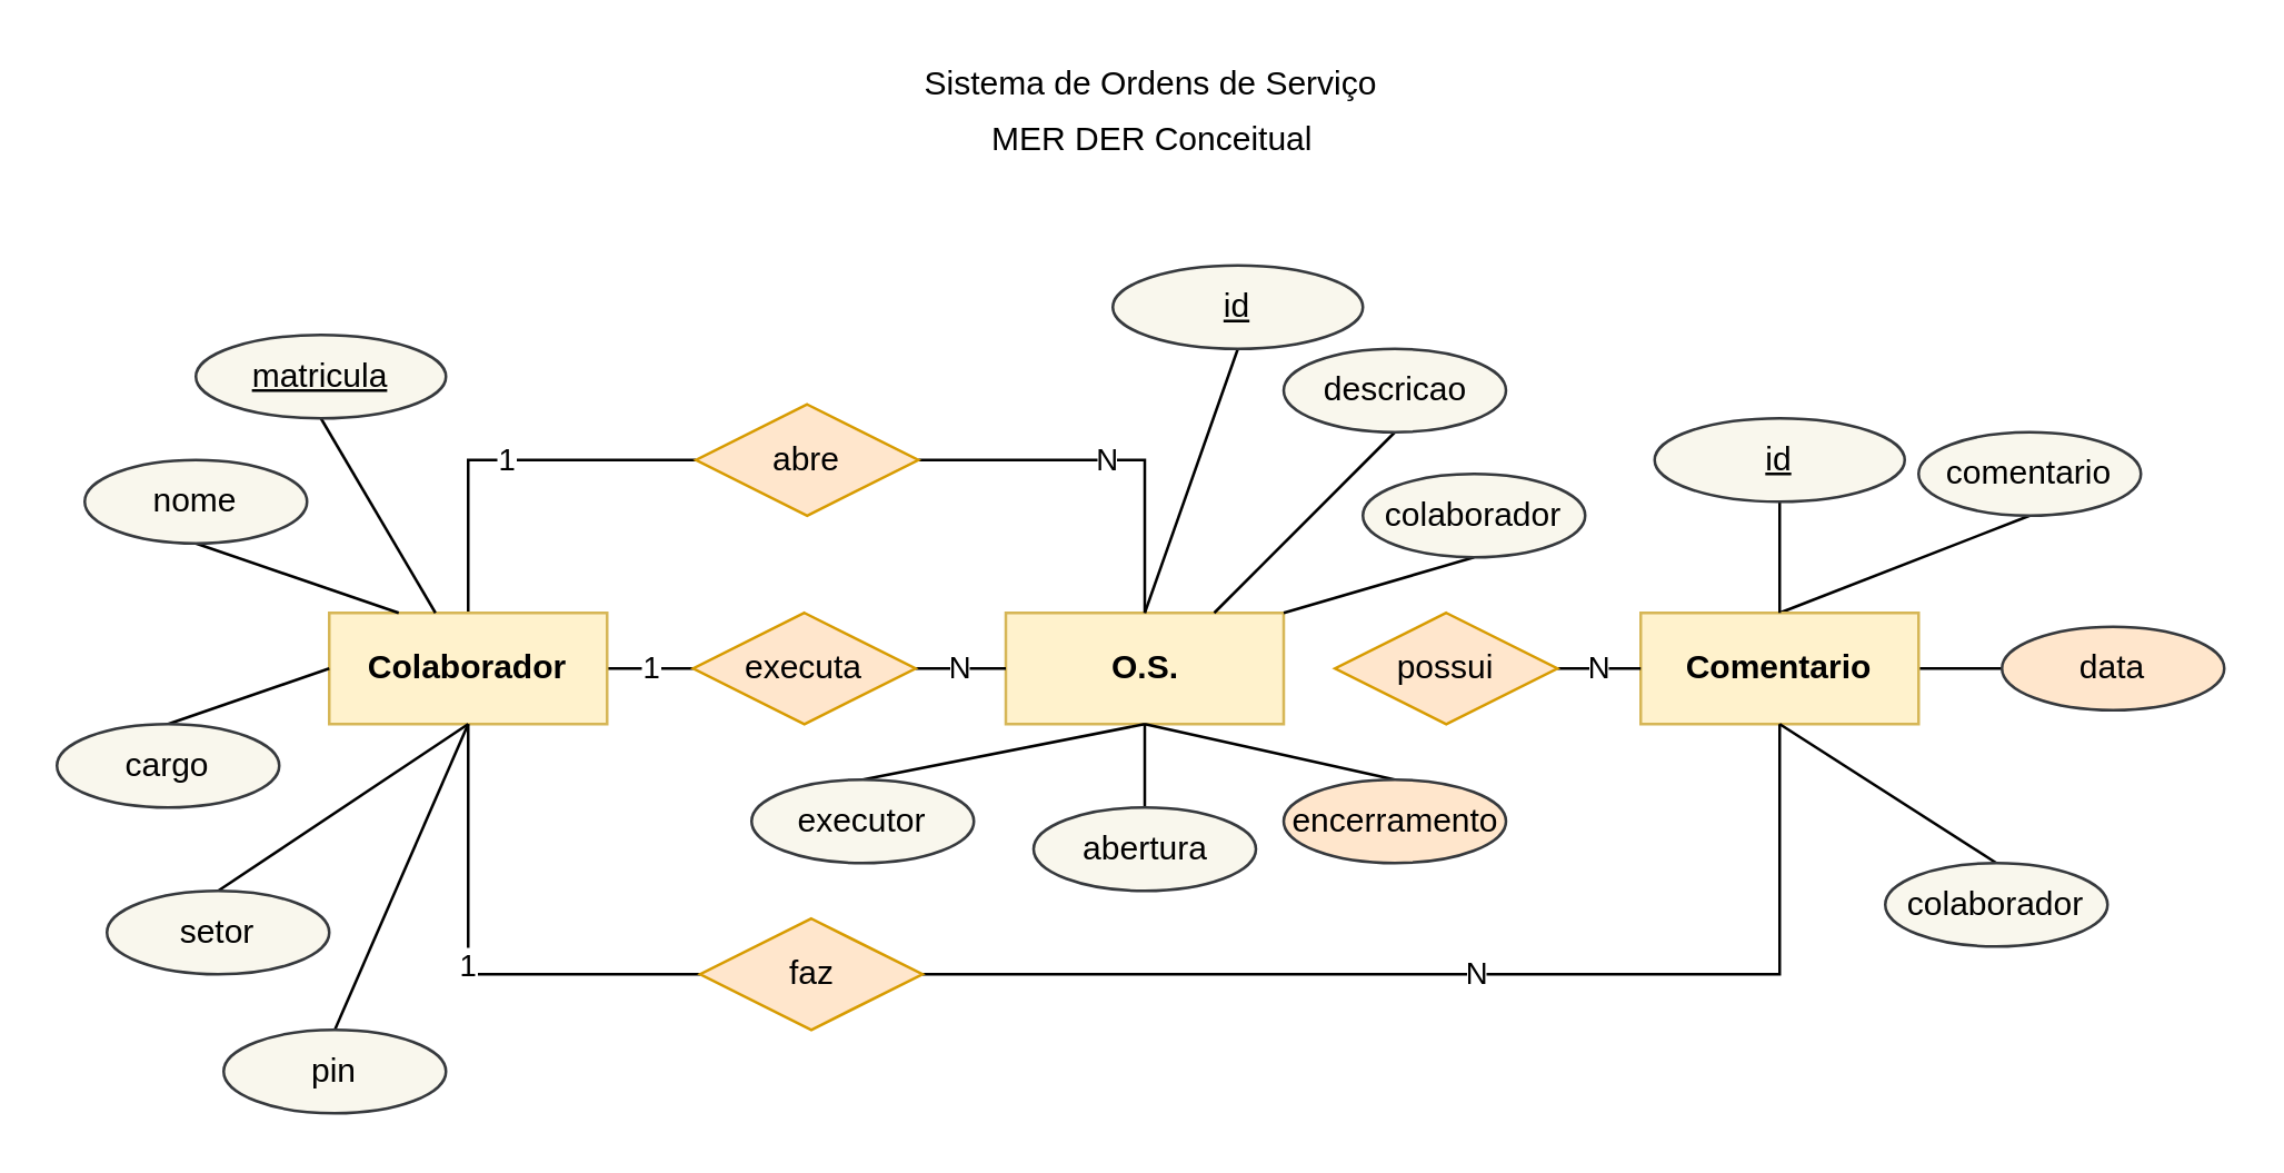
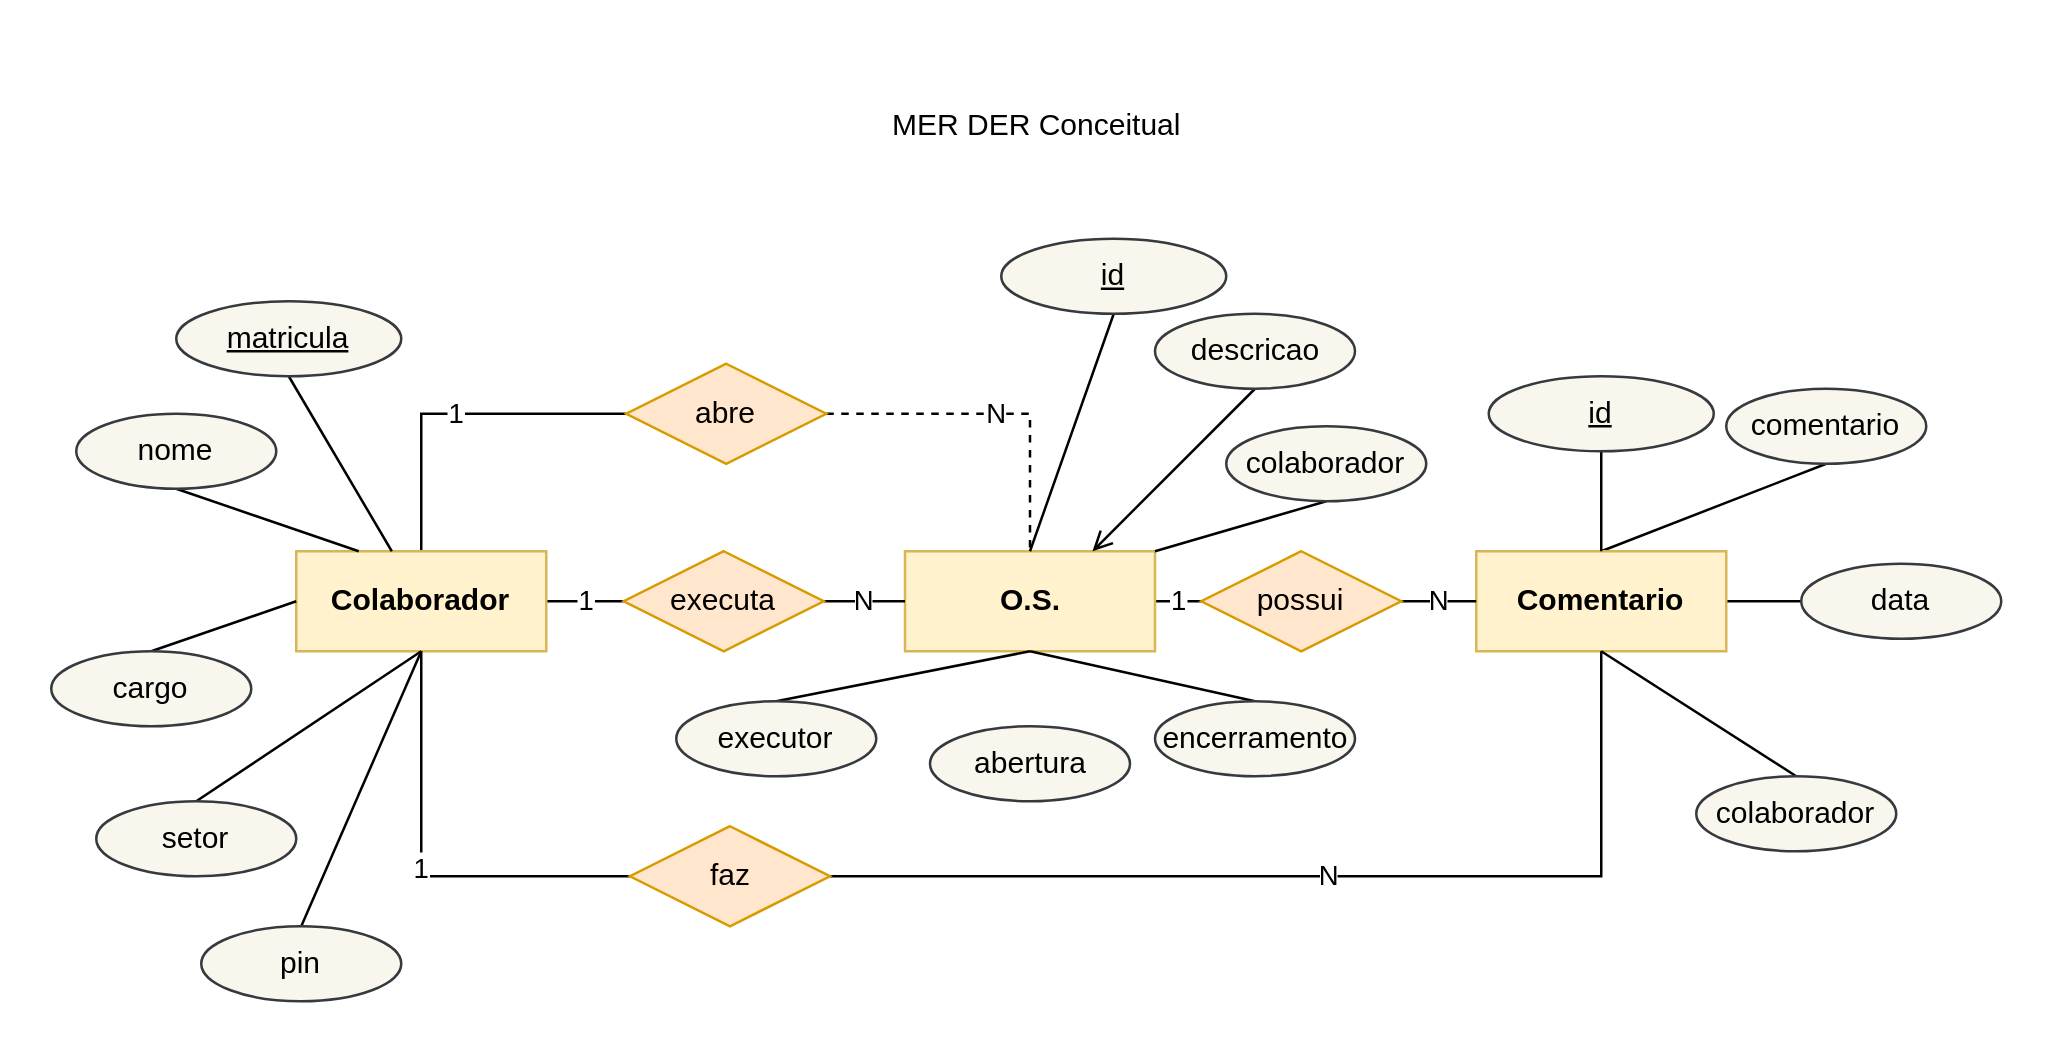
  <mxCell id="0" />
  <mxCell id="1" parent="0" />
  <mxCell id="2" value="1" style="edgeStyle=orthogonalEdgeStyle;rounded=0;orthogonalLoop=1;jettySize=auto;html=1;exitX=0.5;exitY=0;exitDx=0;exitDy=0;entryX=0;entryY=0.5;entryDx=0;entryDy=0;endArrow=none;endFill=0;" edge="1" parent="1" source="4" target="40"><mxGeometry relative="1" as="geometry" /></mxCell>
  <mxCell id="3" value="1" style="edgeStyle=orthogonalEdgeStyle;rounded=0;orthogonalLoop=1;jettySize=auto;html=1;exitX=1;exitY=0.5;exitDx=0;exitDy=0;entryX=0;entryY=0.5;entryDx=0;entryDy=0;endArrow=none;endFill=0;" edge="1" parent="1" source="4" target="42"><mxGeometry relative="1" as="geometry" /></mxCell>
  <mxCell id="4" value="Colaborador" style="whiteSpace=wrap;html=1;align=center;fillColor=#fff2cc;strokeColor=#d6b656;fontStyle=1" vertex="1" parent="1"><mxGeometry x="118" y="220" width="100" height="40" as="geometry" /></mxCell>
+ <mxCell id="5" value="1" style="edgeStyle=orthogonalEdgeStyle;rounded=0;orthogonalLoop=1;jettySize=auto;html=1;exitX=1;exitY=0.5;exitDx=0;exitDy=0;entryX=0;entryY=0.5;entryDx=0;entryDy=0;endArrow=none;endFill=0;" edge="1" parent="1" source="6" target="47"><mxGeometry relative="1" as="geometry" /></mxCell>
  <mxCell id="6" value="O.S." style="whiteSpace=wrap;html=1;align=center;fillColor=#fff2cc;strokeColor=#d6b656;fontStyle=1" vertex="1" parent="1"><mxGeometry x="361.5" y="220" width="100" height="40" as="geometry" /></mxCell>
  <mxCell id="7" style="rounded=0;orthogonalLoop=1;jettySize=auto;html=1;exitX=1;exitY=0.5;exitDx=0;exitDy=0;entryX=0;entryY=0.5;entryDx=0;entryDy=0;endArrow=none;endFill=0;" edge="1" parent="1" source="9" target="25"><mxGeometry relative="1" as="geometry" /></mxCell>
  <mxCell id="8" style="rounded=0;orthogonalLoop=1;jettySize=auto;html=1;exitX=0.5;exitY=0;exitDx=0;exitDy=0;entryX=0.5;entryY=1;entryDx=0;entryDy=0;endArrow=none;endFill=0;" edge="1" parent="1" source="9" target="26"><mxGeometry relative="1" as="geometry" /></mxCell>
  <mxCell id="9" value="Comentario" style="whiteSpace=wrap;html=1;align=center;fillColor=#fff2cc;strokeColor=#d6b656;fontStyle=1" vertex="1" parent="1"><mxGeometry x="590" y="220" width="100" height="40" as="geometry" /></mxCell>
  <mxCell id="10" style="rounded=0;orthogonalLoop=1;jettySize=auto;html=1;exitX=0.5;exitY=1;exitDx=0;exitDy=0;entryX=0.25;entryY=0;entryDx=0;entryDy=0;endArrow=none;endFill=0;" edge="1" parent="1" source="11" target="4"><mxGeometry relative="1" as="geometry" /></mxCell>
  <mxCell id="11" value="nome" style="ellipse;whiteSpace=wrap;html=1;align=center;fillColor=#f9f7ed;strokeColor=#36393d;" vertex="1" parent="1"><mxGeometry x="30" y="165" width="80" height="30" as="geometry" /></mxCell>
  <mxCell id="12" style="rounded=0;orthogonalLoop=1;jettySize=auto;html=1;exitX=0.5;exitY=1;exitDx=0;exitDy=0;endArrow=none;endFill=0;" edge="1" parent="1" source="13" target="4"><mxGeometry relative="1" as="geometry" /></mxCell>
  <mxCell id="13" value="matricula" style="ellipse;whiteSpace=wrap;html=1;align=center;fontStyle=4;fillColor=#f9f7ed;strokeColor=#36393d;" vertex="1" parent="1"><mxGeometry x="70" y="120" width="90" height="30" as="geometry" /></mxCell>
  <mxCell id="14" style="rounded=0;orthogonalLoop=1;jettySize=auto;html=1;exitX=0.5;exitY=0;exitDx=0;exitDy=0;entryX=0;entryY=0.5;entryDx=0;entryDy=0;endArrow=none;endFill=0;" edge="1" parent="1" source="15" target="4"><mxGeometry relative="1" as="geometry" /></mxCell>
  <mxCell id="15" value="cargo" style="ellipse;whiteSpace=wrap;html=1;align=center;fillColor=#f9f7ed;strokeColor=#36393d;" vertex="1" parent="1"><mxGeometry x="20" y="260" width="80" height="30" as="geometry" /></mxCell>
  <mxCell id="16" style="rounded=0;orthogonalLoop=1;jettySize=auto;html=1;exitX=0.5;exitY=0;exitDx=0;exitDy=0;entryX=0.5;entryY=1;entryDx=0;entryDy=0;endArrow=none;endFill=0;strokeColor=none;" edge="1" parent="1" source="18" target="4"><mxGeometry relative="1" as="geometry" /></mxCell>
  <mxCell id="17" style="rounded=0;orthogonalLoop=1;jettySize=auto;html=1;exitX=0.5;exitY=0;exitDx=0;exitDy=0;entryX=0.5;entryY=1;entryDx=0;entryDy=0;endArrow=none;endFill=0;" edge="1" parent="1" source="18" target="4"><mxGeometry relative="1" as="geometry" /></mxCell>
  <mxCell id="18" value="setor" style="ellipse;whiteSpace=wrap;html=1;align=center;fillColor=#f9f7ed;strokeColor=#36393d;" vertex="1" parent="1"><mxGeometry x="38" y="320" width="80" height="30" as="geometry" /></mxCell>
  <mxCell id="19" style="rounded=0;orthogonalLoop=1;jettySize=auto;html=1;exitX=0.5;exitY=0;exitDx=0;exitDy=0;entryX=0.5;entryY=1;entryDx=0;entryDy=0;endArrow=none;endFill=0;" edge="1" parent="1" source="20" target="4"><mxGeometry relative="1" as="geometry" /></mxCell>
  <mxCell id="20" value="pin" style="ellipse;whiteSpace=wrap;html=1;align=center;fillColor=#f9f7ed;strokeColor=#36393d;" vertex="1" parent="1"><mxGeometry x="80" y="370" width="80" height="30" as="geometry" /></mxCell>
  <mxCell id="21" style="rounded=0;orthogonalLoop=1;jettySize=auto;html=1;exitX=0.5;exitY=0;exitDx=0;exitDy=0;entryX=0.5;entryY=1;entryDx=0;entryDy=0;endArrow=none;endFill=0;" edge="1" parent="1" source="22" target="9"><mxGeometry relative="1" as="geometry" /></mxCell>
  <mxCell id="22" value="colaborador" style="ellipse;whiteSpace=wrap;html=1;align=center;fillColor=#f9f7ed;strokeColor=#36393d;" vertex="1" parent="1"><mxGeometry x="678" y="310" width="80" height="30" as="geometry" /></mxCell>
  <mxCell id="23" style="rounded=0;orthogonalLoop=1;jettySize=auto;html=1;exitX=0.5;exitY=1;exitDx=0;exitDy=0;endArrow=none;endFill=0;" edge="1" parent="1" source="24" target="9"><mxGeometry relative="1" as="geometry" /></mxCell>
  <mxCell id="24" value="id" style="ellipse;whiteSpace=wrap;html=1;align=center;fontStyle=4;fillColor=#f9f7ed;strokeColor=#36393d;" vertex="1" parent="1"><mxGeometry x="595" y="150" width="90" height="30" as="geometry" /></mxCell>
- <mxCell id="25" value="data" style="ellipse;whiteSpace=wrap;html=1;align=center;fillColor=#ffe6cc;strokeColor=#36393d;" vertex="1" parent="1"><mxGeometry x="720" y="225" width="80" height="30" as="geometry" /></mxCell>
+ <mxCell id="25" value="data" style="ellipse;whiteSpace=wrap;html=1;align=center;fillColor=#f9f7ed;strokeColor=#36393d;" vertex="1" parent="1"><mxGeometry x="720" y="225" width="80" height="30" as="geometry" /></mxCell>
  <mxCell id="26" value="comentario" style="ellipse;whiteSpace=wrap;html=1;align=center;fillColor=#f9f7ed;strokeColor=#36393d;" vertex="1" parent="1"><mxGeometry x="690" y="155" width="80" height="30" as="geometry" /></mxCell>
  <mxCell id="27" style="rounded=0;orthogonalLoop=1;jettySize=auto;html=1;exitX=0.5;exitY=1;exitDx=0;exitDy=0;entryX=0.5;entryY=0;entryDx=0;entryDy=0;endArrow=none;endFill=0;" edge="1" parent="1" source="28" target="6"><mxGeometry relative="1" as="geometry" /></mxCell>
  <mxCell id="28" value="id" style="ellipse;whiteSpace=wrap;html=1;align=center;fontStyle=4;fillColor=#f9f7ed;strokeColor=#36393d;" vertex="1" parent="1"><mxGeometry x="400" y="95" width="90" height="30" as="geometry" /></mxCell>
  <mxCell id="29" style="rounded=0;orthogonalLoop=1;jettySize=auto;html=1;exitX=0.5;exitY=1;exitDx=0;exitDy=0;entryX=1;entryY=0;entryDx=0;entryDy=0;endArrow=none;endFill=0;" edge="1" parent="1" source="30" target="6"><mxGeometry relative="1" as="geometry" /></mxCell>
  <mxCell id="30" value="colaborador" style="ellipse;whiteSpace=wrap;html=1;align=center;fillColor=#f9f7ed;strokeColor=#36393d;" vertex="1" parent="1"><mxGeometry x="490" y="170" width="80" height="30" as="geometry" /></mxCell>
  <mxCell id="31" style="rounded=0;orthogonalLoop=1;jettySize=auto;html=1;exitX=0.5;exitY=0;exitDx=0;exitDy=0;entryX=0.5;entryY=1;entryDx=0;entryDy=0;endArrow=none;endFill=0;" edge="1" parent="1" source="32" target="6"><mxGeometry relative="1" as="geometry" /></mxCell>
  <mxCell id="32" value="executor" style="ellipse;whiteSpace=wrap;html=1;align=center;fillColor=#f9f7ed;strokeColor=#36393d;" vertex="1" parent="1"><mxGeometry x="270" y="280" width="80" height="30" as="geometry" /></mxCell>
- <mxCell id="33" style="rounded=0;orthogonalLoop=1;jettySize=auto;html=1;exitX=0.5;exitY=1;exitDx=0;exitDy=0;entryX=0.75;entryY=0;entryDx=0;entryDy=0;endArrow=none;endFill=0;" edge="1" parent="1" source="34" target="6"><mxGeometry relative="1" as="geometry" /></mxCell>
+ <mxCell id="33" style="rounded=0;orthogonalLoop=1;jettySize=auto;html=1;exitX=0.5;exitY=1;exitDx=0;exitDy=0;entryX=0.75;entryY=0;entryDx=0;entryDy=0;endArrow=open;endFill=0;" edge="1" parent="1" source="34" target="6"><mxGeometry relative="1" as="geometry" /></mxCell>
  <mxCell id="34" value="descricao" style="ellipse;whiteSpace=wrap;html=1;align=center;fillColor=#f9f7ed;strokeColor=#36393d;" vertex="1" parent="1"><mxGeometry x="461.5" y="125" width="80" height="30" as="geometry" /></mxCell>
- <mxCell id="35" style="rounded=0;orthogonalLoop=1;jettySize=auto;html=1;exitX=0.5;exitY=0;exitDx=0;exitDy=0;entryX=0.5;entryY=1;entryDx=0;entryDy=0;endArrow=none;endFill=0;" edge="1" parent="1" source="36" target="6"><mxGeometry relative="1" as="geometry" /></mxCell>
  <mxCell id="36" value="abertura" style="ellipse;whiteSpace=wrap;html=1;align=center;fillColor=#f9f7ed;strokeColor=#36393d;" vertex="1" parent="1"><mxGeometry x="371.5" y="290" width="80" height="30" as="geometry" /></mxCell>
  <mxCell id="37" style="rounded=0;orthogonalLoop=1;jettySize=auto;html=1;exitX=0.5;exitY=0;exitDx=0;exitDy=0;endArrow=none;endFill=0;entryX=0.5;entryY=1;entryDx=0;entryDy=0;" edge="1" parent="1" source="38" target="6"><mxGeometry relative="1" as="geometry" /></mxCell>
- <mxCell id="38" value="encerramento" style="ellipse;whiteSpace=wrap;html=1;align=center;fillColor=#ffe6cc;strokeColor=#36393d;" vertex="1" parent="1"><mxGeometry x="461.5" y="280" width="80" height="30" as="geometry" /></mxCell>
- <mxCell id="39" value="N" style="edgeStyle=orthogonalEdgeStyle;rounded=0;orthogonalLoop=1;jettySize=auto;html=1;exitX=1;exitY=0.5;exitDx=0;exitDy=0;entryX=0.5;entryY=0;entryDx=0;entryDy=0;endArrow=none;endFill=0;" edge="1" parent="1" source="40" target="6"><mxGeometry relative="1" as="geometry" /></mxCell>
+ <mxCell id="38" value="encerramento" style="ellipse;whiteSpace=wrap;html=1;align=center;fillColor=#f9f7ed;strokeColor=#36393d;" vertex="1" parent="1"><mxGeometry x="461.5" y="280" width="80" height="30" as="geometry" /></mxCell>
+ <mxCell id="39" value="N" style="edgeStyle=orthogonalEdgeStyle;rounded=0;orthogonalLoop=1;jettySize=auto;html=1;exitX=1;exitY=0.5;exitDx=0;exitDy=0;entryX=0.5;entryY=0;entryDx=0;entryDy=0;endArrow=none;endFill=0;dashed=1;" edge="1" parent="1" source="40" target="6"><mxGeometry relative="1" as="geometry" /></mxCell>
  <mxCell id="40" value="abre" style="shape=rhombus;perimeter=rhombusPerimeter;whiteSpace=wrap;html=1;align=center;fillColor=#ffe6cc;strokeColor=#d79b00;" vertex="1" parent="1"><mxGeometry x="250" y="145" width="80" height="40" as="geometry" /></mxCell>
  <mxCell id="41" value="N" style="edgeStyle=orthogonalEdgeStyle;rounded=0;orthogonalLoop=1;jettySize=auto;html=1;exitX=1;exitY=0.5;exitDx=0;exitDy=0;entryX=0;entryY=0.5;entryDx=0;entryDy=0;endArrow=none;endFill=0;" edge="1" parent="1" source="42" target="6"><mxGeometry relative="1" as="geometry" /></mxCell>
  <mxCell id="42" value="executa" style="shape=rhombus;perimeter=rhombusPerimeter;whiteSpace=wrap;html=1;align=center;fillColor=#ffe6cc;strokeColor=#d79b00;" vertex="1" parent="1"><mxGeometry x="249" y="220" width="80" height="40" as="geometry" /></mxCell>
  <mxCell id="43" value="1" style="edgeStyle=orthogonalEdgeStyle;rounded=0;orthogonalLoop=1;jettySize=auto;html=1;exitX=0;exitY=0.5;exitDx=0;exitDy=0;entryX=0.5;entryY=1;entryDx=0;entryDy=0;endArrow=none;endFill=0;" edge="1" parent="1" source="45" target="4"><mxGeometry relative="1" as="geometry" /></mxCell>
  <mxCell id="44" value="N" style="edgeStyle=orthogonalEdgeStyle;rounded=0;orthogonalLoop=1;jettySize=auto;html=1;exitX=1;exitY=0.5;exitDx=0;exitDy=0;entryX=0.5;entryY=1;entryDx=0;entryDy=0;endArrow=none;endFill=0;" edge="1" parent="1" source="45" target="9"><mxGeometry relative="1" as="geometry" /></mxCell>
  <mxCell id="45" value="faz" style="shape=rhombus;perimeter=rhombusPerimeter;whiteSpace=wrap;html=1;align=center;fillColor=#ffe6cc;strokeColor=#d79b00;" vertex="1" parent="1"><mxGeometry x="251.5" y="330" width="80" height="40" as="geometry" /></mxCell>
  <mxCell id="46" value="N" style="edgeStyle=orthogonalEdgeStyle;rounded=0;orthogonalLoop=1;jettySize=auto;html=1;exitX=1;exitY=0.5;exitDx=0;exitDy=0;entryX=0;entryY=0.5;entryDx=0;entryDy=0;endArrow=none;endFill=0;" edge="1" parent="1" source="47" target="9"><mxGeometry relative="1" as="geometry" /></mxCell>
  <mxCell id="47" value="possui" style="shape=rhombus;perimeter=rhombusPerimeter;whiteSpace=wrap;html=1;align=center;fillColor=#ffe6cc;strokeColor=#d79b00;" vertex="1" parent="1"><mxGeometry x="480" y="220" width="80" height="40" as="geometry" /></mxCell>
  <mxCell id="48" value="MER DER Conceitual" style="text;html=1;strokeColor=none;fillColor=none;align=center;verticalAlign=middle;whiteSpace=wrap;rounded=0;" vertex="1" parent="1"><mxGeometry x="344.75" y="40" width="138.5" height="20" as="geometry" /></mxCell>
- <mxCell id="49" value="Sistema de Ordens de Serviço" style="text;html=1;strokeColor=none;fillColor=none;align=center;verticalAlign=middle;whiteSpace=wrap;rounded=0;" vertex="1" parent="1"><mxGeometry x="319" y="20" width="190" height="20" as="geometry" /></mxCell>
